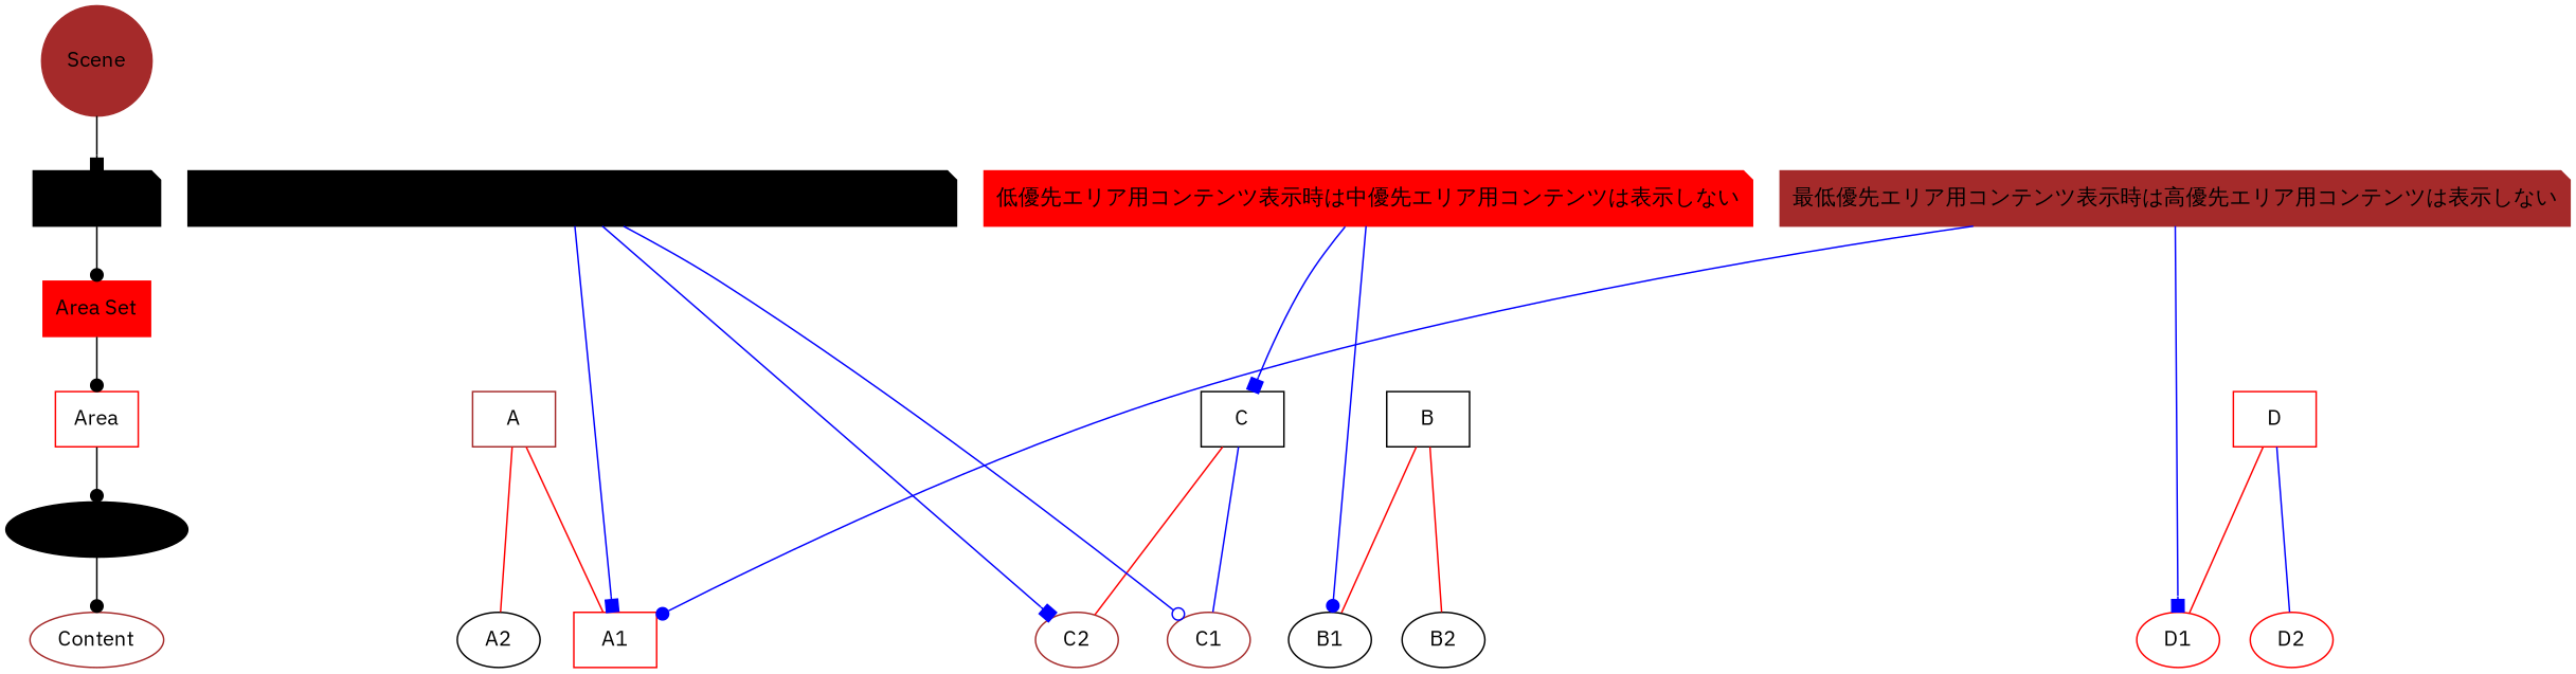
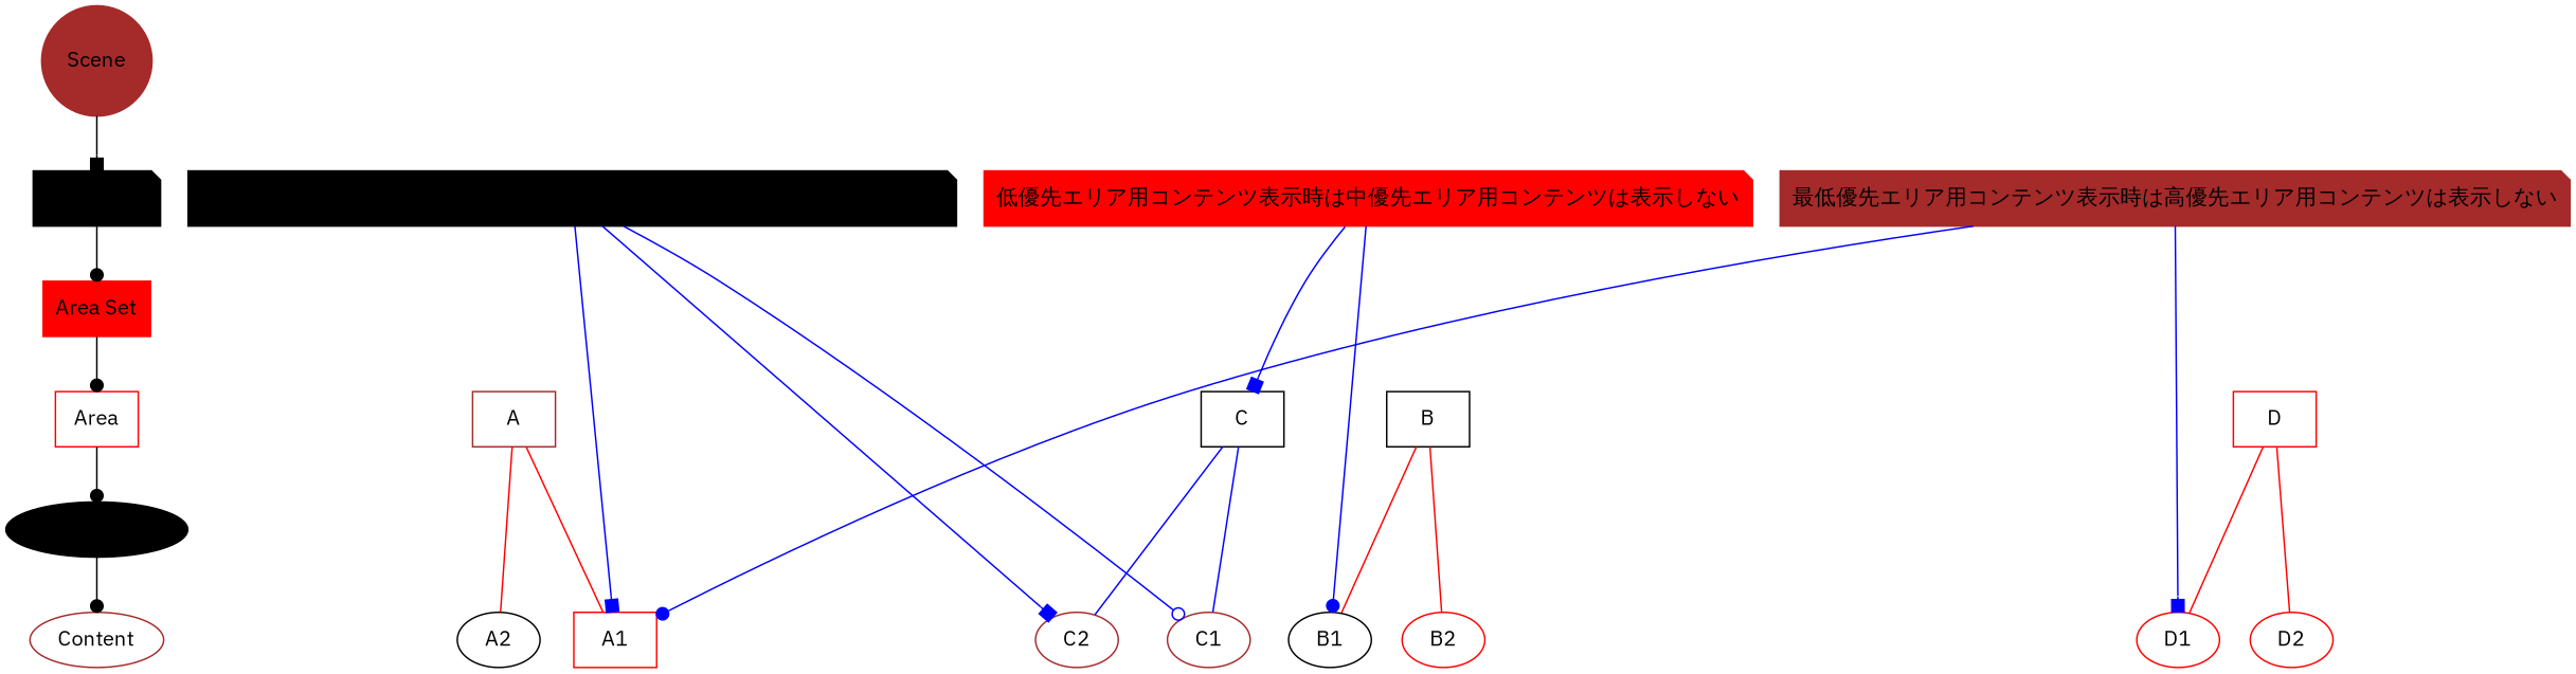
  digraph {
    clusterrank=global
    fontname="IBM Plex Sans"
    rankdir=TB
    node [color=red fontname="IBM Plex Sans" shape=ellipse]
    edge [fontname="IBM Plex Sans" color=blue]
    Area [shape=box]
    n2 [color=brown label=A shape=box]
    n3 [color=black label=B shape=box]
    n4 [color=black label=C shape=box]
    n5 [label=D shape=box]
    Content [color=brown]
    n7 [label=A1 shape=box]
    n8 [color=black label=A2]
    n9 [color=black label=B1]
-   n10 [color=black label=B2]
+   n10 [label=B2]
    n11 [color=brown label=C1]
    n12 [color=brown label=C2]
    n13 [label=D1]
    n14 [label=D2]
    Constraint [color=black shape=note style=filled]
    n16 [color=black label="高優先エリア用コンテンツ表示時は低優先用コンテンツ表示時は表示しない" shape=note style=filled]
    n17 [label="低優先エリア用コンテンツ表示時は中優先エリア用コンテンツは表示しない" shape=note style=filled]
    n18 [color=brown label="最低優先エリア用コンテンツ表示時は高優先エリア用コンテンツは表示しない" shape=note style=filled]
    "Area Set" [shape=box style=filled]
    "Content Set" [color=black style=filled]
    Scene [color=brown shape=circle style=filled]
    subgraph sub_1 {
      rank=same
      Area
      n2
      n3
      n4
      n5
    }
    subgraph sub_2 {
      rank=same
      Content
      n7
      n8
      n9
      n10
      n11
      n12
      n13
      n14
    }
    subgraph sub_3 {
      rank=same
      Constraint
      n16
      n17
      n18
    }
    subgraph sub_4 {
      rank=same
      Constraint
    }
    subgraph sub_5 {
      rank=same
      Constraint
    }
    subgraph sub_6 {
      "Area Set"
    }
    subgraph sub_7 {
      "Content Set"
    }
    subgraph sub_8 {
      rank=same
      Scene
    }
    Area -> "Content Set" [arrowhead=dot color=""]
    n2 -> n7 [color=red dir=none]
    n2 -> n8 [color=red dir=none]
    n3 -> n9 [color=red dir=none]
    n3 -> n10 [color=red dir=none]
    n4 -> n11 [dir=none]
-   n4 -> n12 [color=red dir=none]
+   n4 -> n12 [dir=none]
    n5 -> n13 [color=red dir=none]
-   n5 -> n14 [dir=none]
+   n5 -> n14 [color=red dir=none]
    Constraint -> "Area Set" [arrowhead=dot color=""]
    n16 -> n7 [arrowhead=box]
    n16 -> n11 [arrowhead=odot]
    n16 -> n12 [arrowhead=box]
    n17 -> n4 [arrowhead=box]
    n17 -> n9 [arrowhead=dot]
    n18 -> n7 [arrowhead=dot]
    n18 -> n13 [arrowhead=box]
    "Area Set" -> Area [arrowhead=dot color=""]
    "Content Set" -> Content [arrowhead=dot color=""]
    Scene -> Constraint [arrowhead=box color=""]
  }
